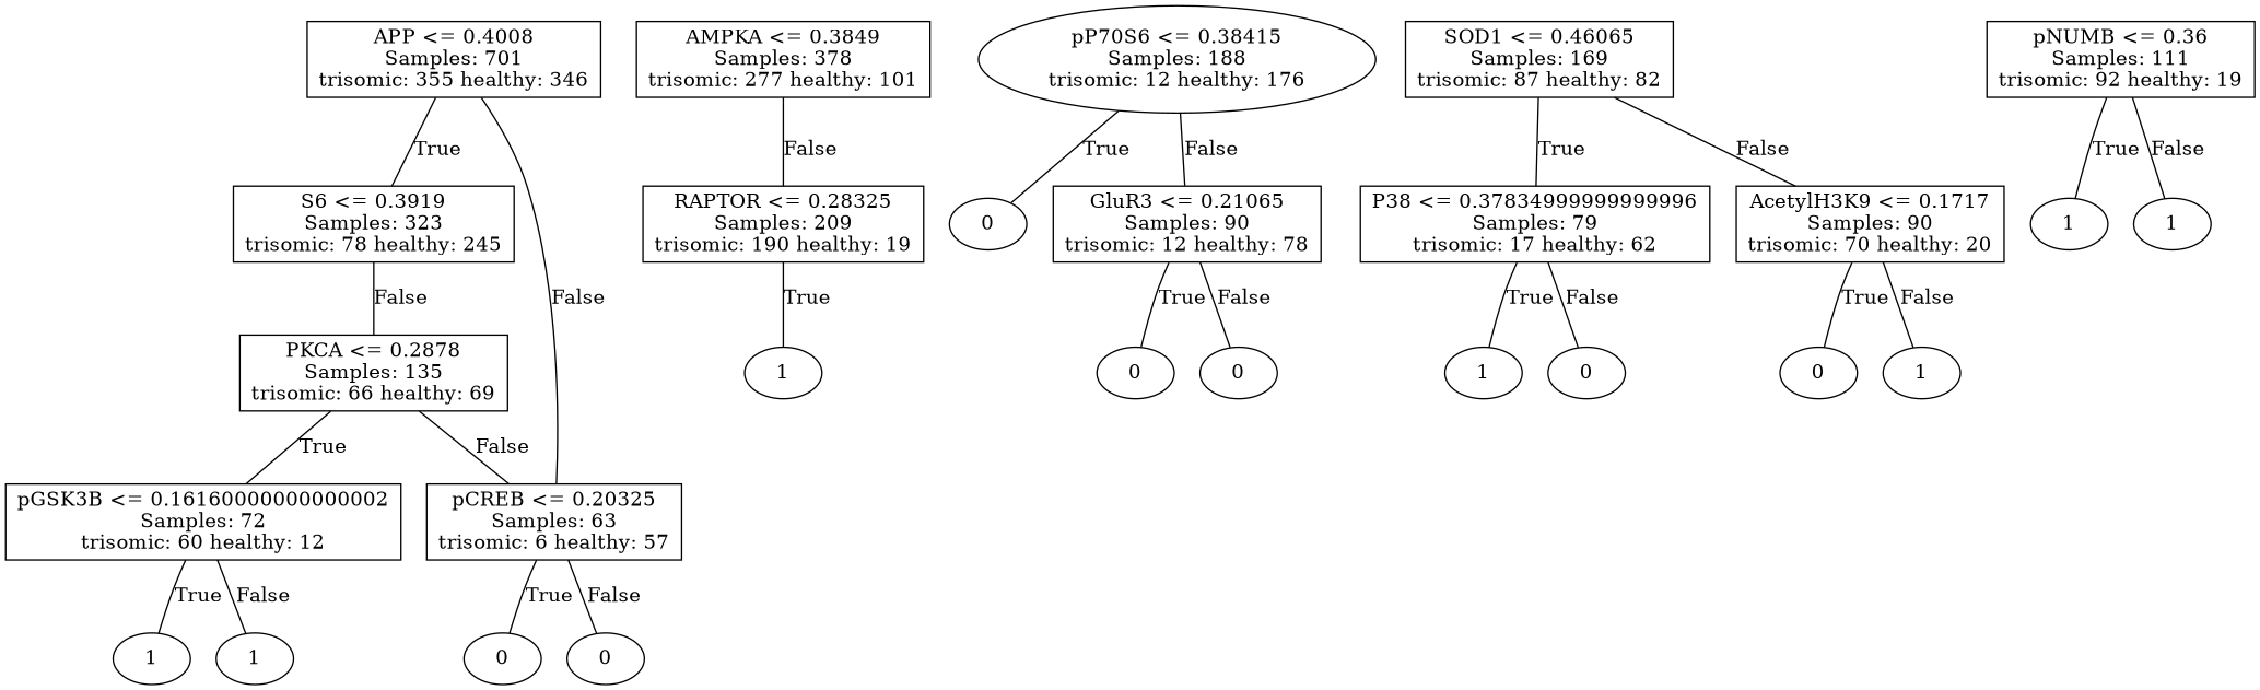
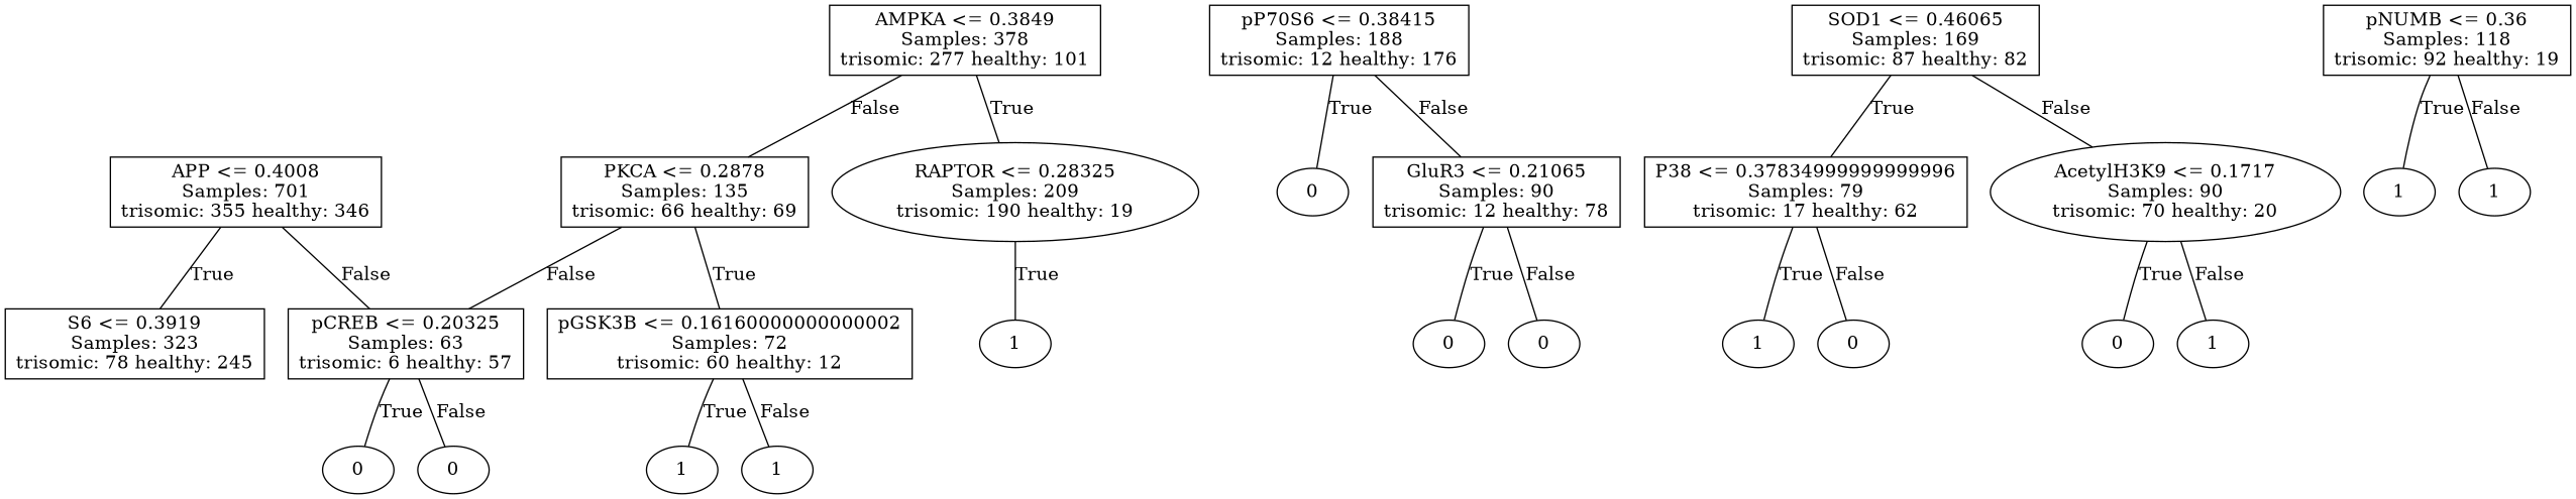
  graph {
    node [fillcolor=red shape=oval style=solid]
    n1 [height=0.73611 label="APP <= 0.4008\nSamples: 701\ntrisomic: 355 healthy: 346" shape=box width=2.1944]
    n2 [height=0.73611 label="S6 <= 0.3919\nSamples: 323\ntrisomic: 78 healthy: 245" shape=box width=2.1111]
    n3 [height=0.73611 label="pCREB <= 0.20325\nSamples: 63\ntrisomic: 6 healthy: 57" shape=box width=1.9167]
    n4 [height=0.73611 label="PKCA <= 0.2878\nSamples: 135\ntrisomic: 66 healthy: 69" shape=box width=2.0139]
    n5 [height=0.73611 label="AMPKA <= 0.3849\nSamples: 378\ntrisomic: 277 healthy: 101" shape=box width=2.1944]
-   n6 [height=0.73611 label="RAPTOR <= 0.28325\nSamples: 209\ntrisomic: 190 healthy: 19" shape=box width=2.1111]
-   n7 [height=0.73611 label="pP70S6 <= 0.38415\nSamples: 188\ntrisomic: 12 healthy: 176" shape=ellipse width=2.1111]
+   n6 [height=0.73611 label="RAPTOR <= 0.28325\nSamples: 209\ntrisomic: 190 healthy: 19" shape=ellipse width=2.1111]
+   n7 [height=0.73611 label="pP70S6 <= 0.38415\nSamples: 188\ntrisomic: 12 healthy: 176" shape=box width=2.1111]
    n8 [height=0.5 label=0 width=0.75]
    n9 [height=0.73611 label="GluR3 <= 0.21065\nSamples: 90\ntrisomic: 12 healthy: 78" shape=box width=2.0139]
    n10 [height=0.73611 label="pGSK3B <= 0.16160000000000002\nSamples: 72\ntrisomic: 60 healthy: 12" shape=box width=3.0278]
    n11 [height=0.5 label=1 width=0.75]
    n12 [height=0.73611 label="SOD1 <= 0.46065\nSamples: 169\ntrisomic: 87 healthy: 82" shape=box width=2.0139]
    n13 [height=0.73611 label="P38 <= 0.37834999999999996\nSamples: 79\ntrisomic: 17 healthy: 62" shape=box width=2.6111]
-   n14 [height=0.73611 label="AcetylH3K9 <= 0.1717\nSamples: 90\ntrisomic: 70 healthy: 20" shape=box width=2.0417]
+   n14 [height=0.73611 label="AcetylH3K9 <= 0.1717\nSamples: 90\ntrisomic: 70 healthy: 20" shape=ellipse width=2.0417]
    n15 [height=0.5 label=0 width=0.75]
    n16 [height=0.5 label=0 width=0.75]
    n17 [height=0.5 label=1 width=0.75]
    n18 [height=0.5 label=1 width=0.75]
    n19 [height=0.5 label=0 width=0.75]
    n20 [height=0.5 label=0 width=0.75]
-   n21 [height=0.73611 label="pNUMB <= 0.36\nSamples: 111\ntrisomic: 92 healthy: 19" shape=box width=2.0139]
+   n21 [height=0.73611 label="pNUMB <= 0.36\nSamples: 118\ntrisomic: 92 healthy: 19" shape=box width=2.0139]
    n22 [height=0.5 label=1 width=0.75]
    n23 [height=0.5 label=1 width=0.75]
    n24 [height=0.5 label=1 width=0.75]
    n25 [height=0.5 label=0 width=0.75]
    n26 [height=0.5 label=0 width=0.75]
    n27 [height=0.5 label=1 width=0.75]
    n1 -- n2 [label=True]
    n1 -- n3 [label=False]
-   n2 -- n4 [label=False]
+   n5 -- n4 [label=False]
    n3 -- n19 [label=True]
    n3 -- n20 [label=False]
    n4 -- n3 [label=False]
    n4 -- n10 [label=True]
-   n5 -- n6 [label=False]
+   n5 -- n6 [label=True]
    n6 -- n11 [label=True]
    n7 -- n8 [label=True]
    n7 -- n9 [label=False]
    n9 -- n15 [label=True]
    n9 -- n16 [label=False]
    n10 -- n17 [label=True]
    n10 -- n18 [label=False]
    n12 -- n13 [label=True]
    n12 -- n14 [label=False]
    n13 -- n24 [label=True]
    n13 -- n25 [label=False]
    n14 -- n26 [label=True]
    n14 -- n27 [label=False]
    n21 -- n22 [label=True]
    n21 -- n23 [label=False]
  }
